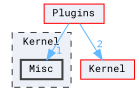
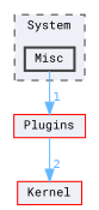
  digraph {
    compound=true
    fontname="Roboto Mono"
    node [color=red fillcolor="#edf0f7" fontname="Roboto Mono" fontsize=10 shape=box style=filled]
    edge [color=steelblue1 fontcolor=steelblue1 fontname="Roboto Mono" fontsize=10 labeldistance=1.5 labelfontname=Helvetica labelfontsize=10]
    n1 [color=grey25 height=0.2 label=Misc style="filled,bold" width=0.4]
    n2 [height=0.2 label=Plugins width=0.4]
    n3 [height=0.2 label=Kernel width=0.4]
    subgraph cluster_1 {
      bgcolor="#edf0f7"
      fontsize=10
-     label=Kernel
+     label=System
      pencolor=grey25
      style="filled,dashed"
      n1
    }
-   n2 -> n1 [headlabel=1]
+   n1 -> n2 [headlabel=1]
    n2 -> n3 [headlabel=2]
  }
